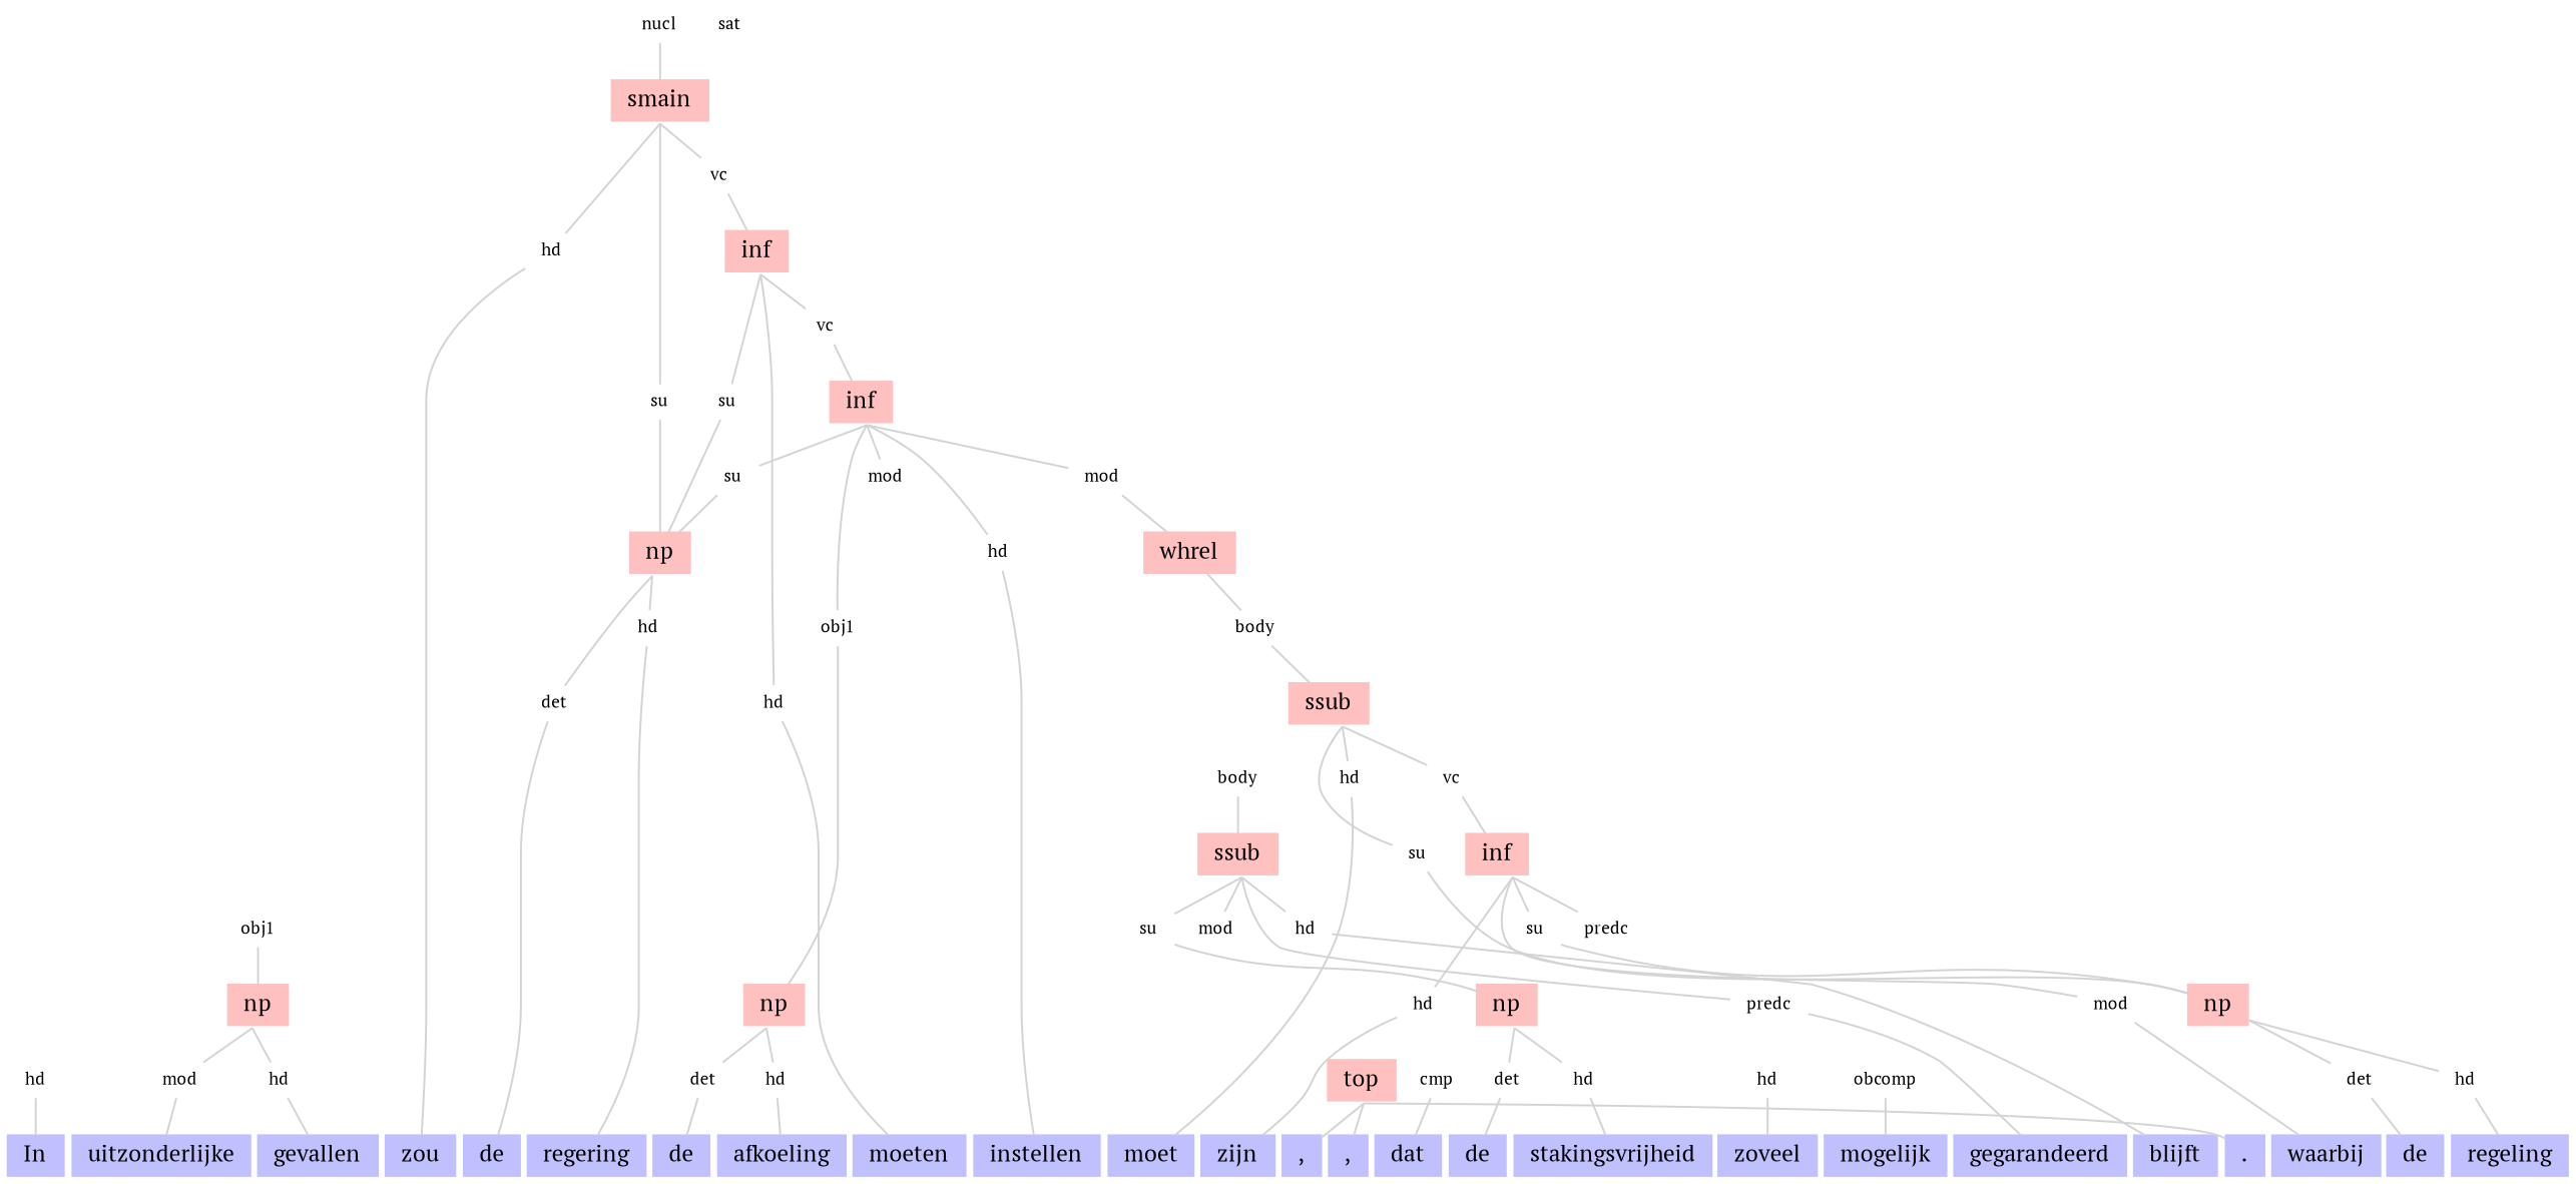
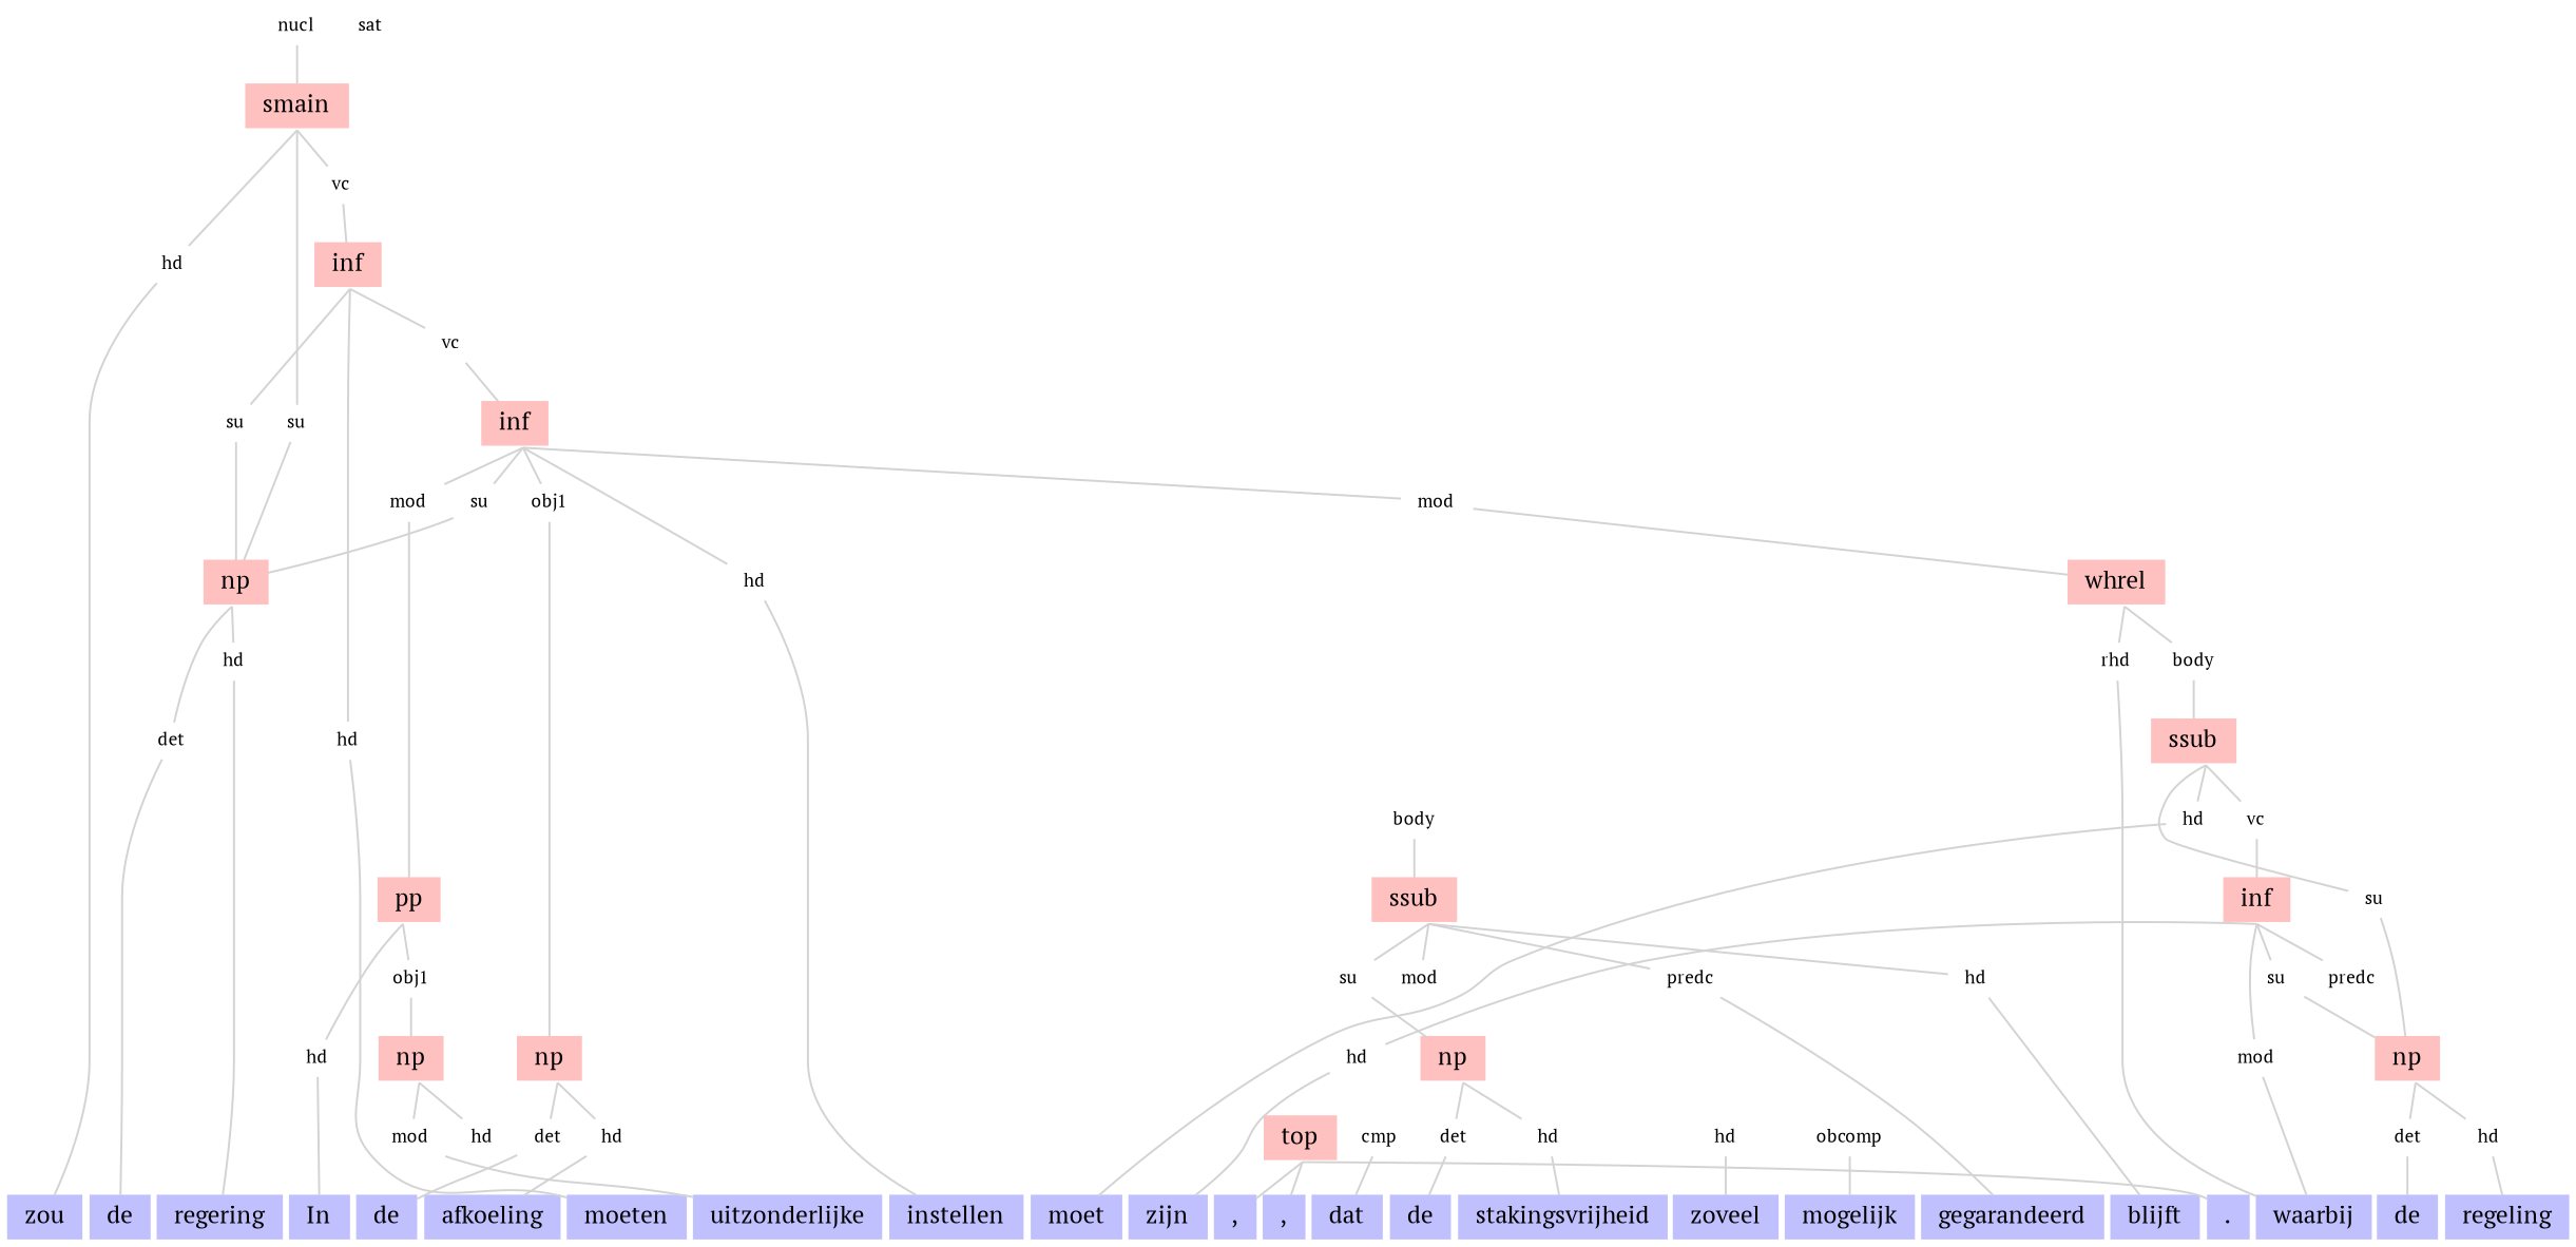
  strict graph {
    fontname="PT Serif"
    nodesep=.05
    ordering=out
    ranksep=".25 equally"
    node [color="#d3d3d3" fontname="PT Serif" fontsize=9 shape=plaintext style=solid]
    edge [fontname="PT Serif" color="#d3d3d3" sametail=true]
    n1 [color="#c0c0ff" fontsize=12 height=0 label="," shape=box style=filled width=0]
    n2 [color="#c0c0ff" fontsize=12 height=0 label=waarbij shape=box style=filled width=0]
    n3 [color="#c0c0ff" fontsize=12 height=0 label="," shape=box style=filled width=0]
    n4 [color="#c0c0ff" fontsize=12 height=0 label=dat shape=box style=filled width=0]
    n5 [color="#c0c0ff" fontsize=12 height=0 label=zou shape=box style=filled width=0]
    n6 [color="#c0c0ff" fontsize=12 height=0 label=de shape=box style=filled width=0]
    n7 [color="#c0c0ff" fontsize=12 height=0 label=regering shape=box style=filled width=0]
    n8 [color="#c0c0ff" fontsize=12 height=0 label=de shape=box style=filled width=0]
    n9 [color="#c0c0ff" fontsize=12 height=0 label=moeten shape=box style=filled width=0]
    n10 [color="#c0c0ff" fontsize=12 height=0 label=instellen shape=box style=filled width=0]
    n11 [color="#c0c0ff" fontsize=12 height=0 label=In shape=box style=filled width=0]
    n12 [color="#c0c0ff" fontsize=12 height=0 label=uitzonderlijke shape=box style=filled width=0]
-   n13 [color="#c0c0ff" fontsize=12 height=0 label=gevallen shape=box style=filled width=0]
    n14 [color="#c0c0ff" fontsize=12 height=0 label=afkoeling shape=box style=filled width=0]
    n15 [color="#c0c0ff" fontsize=12 height=0 label=de shape=box style=filled width=0]
    n16 [color="#c0c0ff" fontsize=12 height=0 label=regeling shape=box style=filled width=0]
    n17 [color="#c0c0ff" fontsize=12 height=0 label=moet shape=box style=filled width=0]
    n18 [color="#c0c0ff" fontsize=12 height=0 label=zijn shape=box style=filled width=0]
    n19 [color="#c0c0ff" fontsize=12 height=0 label=de shape=box style=filled width=0]
    n20 [color="#c0c0ff" fontsize=12 height=0 label=stakingsvrijheid shape=box style=filled width=0]
    n21 [color="#c0c0ff" fontsize=12 height=0 label=zoveel shape=box style=filled width=0]
    n22 [color="#c0c0ff" fontsize=12 height=0 label=mogelijk shape=box style=filled width=0]
    n23 [color="#c0c0ff" fontsize=12 height=0 label=gegarandeerd shape=box style=filled width=0]
    n24 [color="#c0c0ff" fontsize=12 height=0 label=blijft shape=box style=filled width=0]
    n25 [color="#c0c0ff" fontsize=12 height=0 label="." shape=box style=filled width=0]
    n26 [color="#ffc0c0" fontsize=12 height=0 label=top shape=box style=filled width=0]
    n27 [height=0 label=nucl width=0]
    n28 [color="#ffc0c0" fontsize=12 height=0 label=smain shape=box style=filled width=0]
    n29 [height=0 label=sat width=0]
    n30 [height=0 label=hd width=0]
    n31 [height=0 label=su width=0]
    n32 [height=0 label=vc width=0]
    n33 [color="#ffc0c0" fontsize=12 height=0 label=np shape=box style=filled width=0]
    n34 [color="#ffc0c0" fontsize=12 height=0 label=inf shape=box style=filled width=0]
    n35 [height=0 label=det width=0]
    n36 [height=0 label=hd width=0]
    n37 [height=0 label=su width=0]
    n38 [height=0 label=hd width=0]
    n39 [height=0 label=vc width=0]
    n40 [color="#ffc0c0" fontsize=12 height=0 label=inf shape=box style=filled width=0]
    n41 [height=0 label=mod width=0]
    n42 [height=0 label=su width=0]
    n43 [height=0 label=obj1 width=0]
    n44 [height=0 label=hd width=0]
    n45 [height=0 label=mod width=0]
+   n46 [color="#ffc0c0" fontsize=12 height=0 label=pp shape=box style=filled width=0]
    n47 [color="#ffc0c0" fontsize=12 height=0 label=np shape=box style=filled width=0]
    n48 [color="#ffc0c0" fontsize=12 height=0 label=whrel shape=box style=filled width=0]
    n49 [height=0 label=hd width=0]
    n50 [height=0 label=obj1 width=0]
    n51 [color="#ffc0c0" fontsize=12 height=0 label=np shape=box style=filled width=0]
    n52 [height=0 label=mod width=0]
    n53 [height=0 label=hd width=0]
    n54 [height=0 label=det width=0]
    n55 [height=0 label=hd width=0]
+   n56 [height=0 label=rhd width=0]
    n57 [height=0 label=body width=0]
    n58 [color="#ffc0c0" fontsize=12 height=0 label=ssub shape=box style=filled width=0]
    n59 [height=0 label=su width=0]
    n60 [height=0 label=hd width=0]
    n61 [height=0 label=vc width=0]
    n62 [color="#ffc0c0" fontsize=12 height=0 label=np shape=box style=filled width=0]
    n63 [color="#ffc0c0" fontsize=12 height=0 label=inf shape=box style=filled width=0]
    n64 [height=0 label=det width=0]
    n65 [height=0 label=hd width=0]
    n66 [height=0 label=mod width=0]
    n67 [height=0 label=su width=0]
    n68 [height=0 label=predc width=0]
    n69 [height=0 label=hd width=0]
    n70 [height=0 label=cmp width=0]
    n71 [height=0 label=body width=0]
    n72 [color="#ffc0c0" fontsize=12 height=0 label=ssub shape=box style=filled width=0]
    n73 [height=0 label=su width=0]
    n74 [height=0 label=mod width=0]
    n75 [height=0 label=predc width=0]
    n76 [height=0 label=hd width=0]
    n77 [color="#ffc0c0" fontsize=12 height=0 label=np shape=box style=filled width=0]
    n78 [height=0 label=det width=0]
    n79 [height=0 label=hd width=0]
    n80 [height=0 label=hd width=0]
    n81 [height=0 label=obcomp width=0]
    subgraph sub_1 {
      rank=same
      n1
      n2
      n3
      n4
      n5
      n6
      n7
      n8
      n9
      n10
      n11
      n12
-     n13
      n14
      n15
      n16
      n17
      n18
      n19
      n20
      n21
      n22
      n23
      n24
      n25
    }
    n1 -- n2 [style=invis color="" sametail=""]
    n2 -- n15 [style=invis color="" sametail=""]
    n3 -- n4 [style=invis color="" sametail=""]
    n4 -- n19 [style=invis color="" sametail=""]
    n5 -- n6 [style=invis color="" sametail=""]
    n6 -- n7 [style=invis color="" sametail=""]
    n7 -- n8 [style=invis color="" sametail=""]
    n8 -- n14 [style=invis color="" sametail=""]
    n9 -- n10 [style=invis color="" sametail=""]
    n10 -- n1 [style=invis color="" sametail=""]
    n11 -- n12 [style=invis color="" sametail=""]
-   n12 -- n13 [style=invis color="" sametail=""]
-   n13 -- n5 [style=invis color="" sametail=""]
    n14 -- n9 [style=invis color="" sametail=""]
    n15 -- n16 [style=invis color="" sametail=""]
    n17 -- n18 [style=invis color="" sametail=""]
    n18 -- n3 [style=invis color="" sametail=""]
    n19 -- n20 [style=invis color="" sametail=""]
    n20 -- n21 [style=invis color="" sametail=""]
    n21 -- n22 [style=invis color="" sametail=""]
    n22 -- n23 [style=invis color="" sametail=""]
    n23 -- n24 [style=invis color="" sametail=""]
    n24 -- n25 [style=invis color="" sametail=""]
    n26 -- n1
    n26 -- n3
    n26 -- n25
    n27 -- n28
    n28 -- n30
    n28 -- n31
    n28 -- n32
    n30 -- n5
    n31 -- n33
    n32 -- n34
    n33 -- n35
    n33 -- n36
    n34 -- n37
    n34 -- n38
    n34 -- n39
    n35 -- n6
    n36 -- n7
    n37 -- n33
    n38 -- n9
    n39 -- n40
    n40 -- n41
    n40 -- n42
    n40 -- n43
    n40 -- n44
    n40 -- n45
+   n41 -- n46
    n42 -- n33
    n43 -- n47
    n44 -- n10
    n45 -- n48
+   n46 -- n49
+   n46 -- n50
    n47 -- n54
    n47 -- n55
+   n48 -- n56
    n48 -- n57
    n49 -- n11
    n50 -- n51
    n51 -- n52
    n51 -- n53
    n52 -- n12
-   n53 -- n13
    n54 -- n8
    n55 -- n14
+   n56 -- n2
    n57 -- n58
    n58 -- n59
    n58 -- n60
    n58 -- n61
    n59 -- n62
    n60 -- n17
    n61 -- n63
    n62 -- n64
    n62 -- n65
    n63 -- n66
    n63 -- n67
    n63 -- n68
    n63 -- n69
    n64 -- n15
    n65 -- n16
    n66 -- n2
    n67 -- n62
    n69 -- n18
    n70 -- n4
    n71 -- n72
    n72 -- n73
    n72 -- n74
    n72 -- n75
    n72 -- n76
    n73 -- n77
    n75 -- n23
    n76 -- n24
    n77 -- n78
    n77 -- n79
    n78 -- n19
    n79 -- n20
    n80 -- n21
    n81 -- n22
  }
